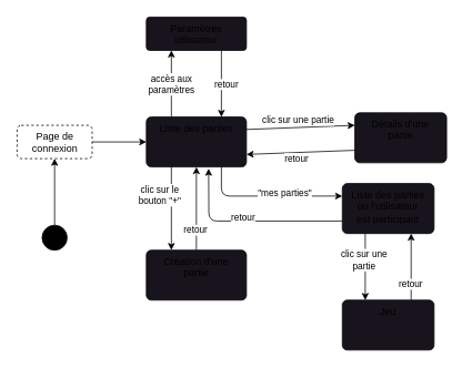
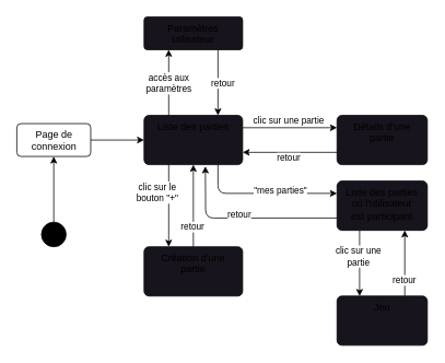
  <mxCell id="0" />
  <mxCell id="1" parent="0" />
  <mxCell id="2" value="" style="edgeStyle=none;html=1;" edge="1" parent="1" source="3" target="12"><mxGeometry relative="1" as="geometry" /></mxCell>
- <mxCell id="3" value="Page de &lt;br&gt;connexion" style="html=1;align=center;verticalAlign=top;rounded=1;absoluteArcSize=1;arcSize=10;dashed=1;" vertex="1" parent="1"><mxGeometry x="20" y="150" width="90" height="40" as="geometry" /></mxCell>
+ <mxCell id="3" value="Page de &lt;br&gt;connexion" style="html=1;align=center;verticalAlign=top;rounded=1;absoluteArcSize=1;arcSize=10;dashed=0;" vertex="1" parent="1"><mxGeometry x="20" y="150" width="90" height="40" as="geometry" /></mxCell>
  <mxCell id="4" value="" style="edgeStyle=none;html=1;exitX=0.25;exitY=0;exitDx=0;exitDy=0;entryX=0.25;entryY=1;entryDx=0;entryDy=0;" edge="1" parent="1" source="12" target="15"><mxGeometry relative="1" as="geometry" /></mxCell>
  <mxCell id="5" value="accès aux&lt;br&gt;paramètres" style="edgeLabel;html=1;align=center;verticalAlign=middle;resizable=0;points=[];" vertex="1" connectable="0" parent="4"><mxGeometry x="0.36" y="1" relative="1" as="geometry"><mxPoint y="14" as="offset" /></mxGeometry></mxCell>
  <mxCell id="6" value="" style="edgeStyle=none;html=1;exitX=1;exitY=0.25;exitDx=0;exitDy=0;entryX=0;entryY=0.25;entryDx=0;entryDy=0;" edge="1" parent="1" source="12" target="18"><mxGeometry relative="1" as="geometry" /></mxCell>
  <mxCell id="7" value="clic sur une partie" style="edgeLabel;html=1;align=center;verticalAlign=middle;resizable=0;points=[];" vertex="1" connectable="0" parent="6"><mxGeometry x="-0.245" y="-1" relative="1" as="geometry"><mxPoint x="12" y="-11" as="offset" /></mxGeometry></mxCell>
  <mxCell id="8" value="" style="edgeStyle=none;html=1;exitX=0.75;exitY=1;exitDx=0;exitDy=0;entryX=0;entryY=0.25;entryDx=0;entryDy=0;" edge="1" parent="1" source="12" target="23"><mxGeometry relative="1" as="geometry"><Array as="points"><mxPoint x="265" y="235" /></Array></mxGeometry></mxCell>
  <mxCell id="9" value="&quot;mes parties&quot;" style="edgeLabel;html=1;align=center;verticalAlign=middle;resizable=0;points=[];" vertex="1" connectable="0" parent="8"><mxGeometry x="-0.273" relative="1" as="geometry"><mxPoint x="45" y="-5" as="offset" /></mxGeometry></mxCell>
  <mxCell id="10" value="" style="edgeStyle=none;html=1;" edge="1" parent="1" source="27" target="12"><mxGeometry relative="1" as="geometry" /></mxCell>
  <mxCell id="11" value="retour" style="edgeLabel;html=1;align=center;verticalAlign=middle;resizable=0;points=[];" vertex="1" connectable="0" parent="10"><mxGeometry x="-0.5" y="2" relative="1" as="geometry"><mxPoint as="offset" /></mxGeometry></mxCell>
  <mxCell id="12" value="Liste des parties" style="whiteSpace=wrap;html=1;verticalAlign=top;fillColor=rgb(24, 20, 29);rounded=1;arcSize=10;dashed=0;" vertex="1" parent="1"><mxGeometry x="175" y="140" width="120" height="60" as="geometry" /></mxCell>
  <mxCell id="13" style="edgeStyle=none;html=1;entryX=0.75;entryY=0;entryDx=0;entryDy=0;exitX=0.75;exitY=1;exitDx=0;exitDy=0;" edge="1" parent="1" source="15" target="12"><mxGeometry relative="1" as="geometry" /></mxCell>
  <mxCell id="14" value="retour" style="edgeLabel;html=1;align=center;verticalAlign=middle;resizable=0;points=[];" vertex="1" connectable="0" parent="13"><mxGeometry x="-0.615" relative="1" as="geometry"><mxPoint x="5" y="25" as="offset" /></mxGeometry></mxCell>
  <mxCell id="15" value="Paramètres&lt;br&gt;utilisateur" style="whiteSpace=wrap;html=1;verticalAlign=top;fillColor=rgb(24, 20, 29);rounded=1;arcSize=10;dashed=0;" vertex="1" parent="1"><mxGeometry x="175" y="20" width="120" height="40" as="geometry" /></mxCell>
  <mxCell id="16" style="edgeStyle=none;html=1;exitX=0;exitY=0.75;exitDx=0;exitDy=0;entryX=1;entryY=0.75;entryDx=0;entryDy=0;" edge="1" parent="1" source="18" target="12"><mxGeometry relative="1" as="geometry"><mxPoint x="300" y="210" as="targetPoint" /></mxGeometry></mxCell>
  <mxCell id="17" value="retour" style="edgeLabel;html=1;align=center;verticalAlign=middle;resizable=0;points=[];" vertex="1" connectable="0" parent="16"><mxGeometry x="0.472" y="2" relative="1" as="geometry"><mxPoint x="25" y="4" as="offset" /></mxGeometry></mxCell>
- <mxCell id="18" value="Détails d'une&lt;br&gt;partie" style="whiteSpace=wrap;html=1;verticalAlign=top;fillColor=rgb(24, 20, 29);rounded=1;arcSize=10;dashed=0;" vertex="1" parent="1"><mxGeometry x="425" y="135" width="110" height="60" as="geometry" /></mxCell>
+ <mxCell id="18" value="Détails d'une&lt;br&gt;partie" style="whiteSpace=wrap;html=1;verticalAlign=top;fillColor=rgb(24, 20, 29);rounded=1;arcSize=10;dashed=0;" vertex="1" parent="1"><mxGeometry x="410" y="140" width="110" height="60" as="geometry" /></mxCell>
  <mxCell id="19" style="edgeStyle=none;html=1;exitX=0;exitY=0.75;exitDx=0;exitDy=0;entryX=0.622;entryY=1.033;entryDx=0;entryDy=0;entryPerimeter=0;" edge="1" parent="1" source="23" target="12"><mxGeometry relative="1" as="geometry"><Array as="points"><mxPoint x="250" y="265" /></Array></mxGeometry></mxCell>
  <mxCell id="20" value="retour&lt;br&gt;" style="edgeLabel;html=1;align=center;verticalAlign=middle;resizable=0;points=[];" vertex="1" connectable="0" parent="19"><mxGeometry x="0.037" y="-1" relative="1" as="geometry"><mxPoint x="-4" y="-4" as="offset" /></mxGeometry></mxCell>
  <mxCell id="21" value="" style="edgeStyle=none;html=1;exitX=0.25;exitY=1;exitDx=0;exitDy=0;entryX=0.25;entryY=0;entryDx=0;entryDy=0;" edge="1" parent="1" source="23" target="30"><mxGeometry relative="1" as="geometry" /></mxCell>
  <mxCell id="22" value="clic sur une&lt;br&gt;partie" style="edgeLabel;html=1;align=center;verticalAlign=middle;resizable=0;points=[];" vertex="1" connectable="0" parent="21"><mxGeometry x="-0.235" y="-2" relative="1" as="geometry"><mxPoint as="offset" /></mxGeometry></mxCell>
  <mxCell id="23" value="Liste des parties&lt;br&gt;où l'utilisateur&lt;br&gt;est participant" style="whiteSpace=wrap;html=1;verticalAlign=top;fillColor=rgb(24, 20, 29);rounded=1;arcSize=10;dashed=0;" vertex="1" parent="1"><mxGeometry x="410" y="220" width="110" height="60" as="geometry" /></mxCell>
  <mxCell id="24" style="edgeStyle=none;html=1;exitX=0.25;exitY=1;exitDx=0;exitDy=0;entryX=0.25;entryY=0;entryDx=0;entryDy=0;" edge="1" parent="1" source="12" target="27"><mxGeometry relative="1" as="geometry" /></mxCell>
  <mxCell id="25" value="retour" style="edgeLabel;html=1;align=center;verticalAlign=middle;resizable=0;points=[];" vertex="1" connectable="0" parent="24"><mxGeometry x="0.44" y="2" relative="1" as="geometry"><mxPoint x="-13" y="42" as="offset" /></mxGeometry></mxCell>
  <mxCell id="26" value="clic sur le&lt;br&gt;bouton &quot;+&quot;" style="edgeLabel;html=1;align=center;verticalAlign=middle;resizable=0;points=[];" vertex="1" connectable="0" parent="24"><mxGeometry x="-0.34" y="-1" relative="1" as="geometry"><mxPoint x="-14" as="offset" /></mxGeometry></mxCell>
  <mxCell id="27" value="Création d'une&lt;br&gt;partie" style="whiteSpace=wrap;html=1;verticalAlign=top;fillColor=rgb(24, 20, 29);rounded=1;arcSize=10;dashed=0;" vertex="1" parent="1"><mxGeometry x="175" y="300" width="120" height="60" as="geometry" /></mxCell>
  <mxCell id="28" style="edgeStyle=none;html=1;exitX=0.75;exitY=0;exitDx=0;exitDy=0;entryX=0.75;entryY=1;entryDx=0;entryDy=0;" edge="1" parent="1" source="30" target="23"><mxGeometry relative="1" as="geometry" /></mxCell>
  <mxCell id="29" value="retour" style="edgeLabel;html=1;align=center;verticalAlign=middle;resizable=0;points=[];" vertex="1" connectable="0" parent="28"><mxGeometry x="0.27" y="1" relative="1" as="geometry"><mxPoint y="31" as="offset" /></mxGeometry></mxCell>
  <mxCell id="30" value="Jeu" style="whiteSpace=wrap;html=1;verticalAlign=top;fillColor=rgb(24, 20, 29);rounded=1;arcSize=10;dashed=0;" vertex="1" parent="1"><mxGeometry x="410" y="360" width="110" height="60" as="geometry" /></mxCell>
  <mxCell id="31" style="edgeStyle=none;html=1;entryX=0.5;entryY=1;entryDx=0;entryDy=0;" edge="1" parent="1" source="32" target="3"><mxGeometry relative="1" as="geometry" /></mxCell>
  <mxCell id="32" value="" style="ellipse;fillColor=strokeColor;" vertex="1" parent="1"><mxGeometry x="50" y="270" width="30" height="30" as="geometry" /></mxCell>
